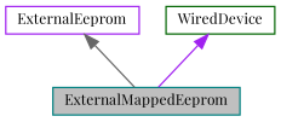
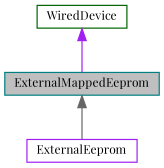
  digraph {
    fontname="Playfair Display"
    node [fillcolor=white fontname="Playfair Display" fontsize=10 shape=record style=filled]
    edge [dir=back fontname="Playfair Display" fontsize=10 labelfontname=Helvetica labelfontsize=10 style=solid]
    n1 [color=teal fillcolor=grey75 fontcolor=black height=0.2 label=ExternalMappedEeprom width=0.4]
    n2 [color=purple height=0.2 label=ExternalEeprom width=0.4]
    n3 [color=darkgreen height=0.2 label=WiredDevice width=0.4]
-   n2 -> n1 [color=gray40]
+   n1 -> n2 [color=gray40]
    n3 -> n1 [color=purple]
  }
